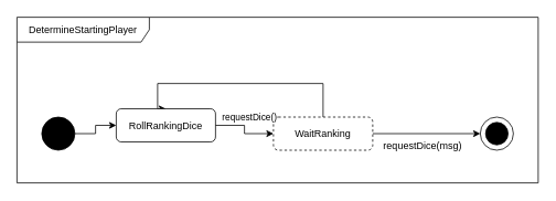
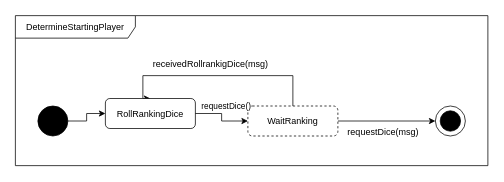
  <mxCell id="0" />
  <mxCell id="1" parent="0" />
  <mxCell id="2" value="DetermineStartingPlayer" style="shape=umlFrame;whiteSpace=wrap;html=1;pointerEvents=0;recursiveResize=0;container=1;collapsible=0;width=160;" parent="1" vertex="1"><mxGeometry x="20" y="20" width="630" height="200" as="geometry" /></mxCell>
  <mxCell id="3" value="" style="ellipse;whiteSpace=wrap;html=1;aspect=fixed;" parent="2" vertex="1"><mxGeometry x="560" y="120.5" width="40" height="40" as="geometry" /></mxCell>
  <mxCell id="4" value="" style="ellipse;whiteSpace=wrap;html=1;aspect=fixed;fillColor=#000000;" parent="2" vertex="1"><mxGeometry x="566.41" y="126.91" width="27.18" height="27.18" as="geometry" /></mxCell>
  <mxCell id="5" style="edgeStyle=orthogonalEdgeStyle;rounded=0;orthogonalLoop=1;jettySize=auto;html=1;exitX=0.5;exitY=0;exitDx=0;exitDy=0;entryX=0.5;entryY=0;entryDx=0;entryDy=0;" edge="1" parent="2" source="7" target="9"><mxGeometry relative="1" as="geometry"><Array as="points"><mxPoint x="370" y="80" /><mxPoint x="170" y="80" /></Array></mxGeometry></mxCell>
  <mxCell id="6" style="edgeStyle=orthogonalEdgeStyle;rounded=0;orthogonalLoop=1;jettySize=auto;html=1;exitX=1;exitY=0.5;exitDx=0;exitDy=0;entryX=0;entryY=0.5;entryDx=0;entryDy=0;" edge="1" parent="2" source="7" target="3"><mxGeometry relative="1" as="geometry" /></mxCell>
  <mxCell id="7" value="WaitRanking" style="rounded=1;whiteSpace=wrap;html=1;dashed=1;" parent="2" vertex="1"><mxGeometry x="310" y="120.5" width="120" height="40" as="geometry" /></mxCell>
  <mxCell id="8" value="" style="ellipse;whiteSpace=wrap;html=1;aspect=fixed;fillColor=#000000;" parent="2" vertex="1"><mxGeometry x="30" y="120.5" width="40" height="40" as="geometry" /></mxCell>
  <mxCell id="9" value="RollRankingDice" style="rounded=1;whiteSpace=wrap;html=1;" parent="2" vertex="1"><mxGeometry x="120" y="110.5" width="120" height="40" as="geometry" /></mxCell>
  <mxCell id="10" style="edgeStyle=orthogonalEdgeStyle;rounded=0;orthogonalLoop=1;jettySize=auto;html=1;entryX=0;entryY=0.5;entryDx=0;entryDy=0;" parent="2" source="8" target="9" edge="1"><mxGeometry relative="1" as="geometry" /></mxCell>
  <mxCell id="11" style="edgeStyle=orthogonalEdgeStyle;rounded=0;orthogonalLoop=1;jettySize=auto;html=1;entryX=0;entryY=0.5;entryDx=0;entryDy=0;" parent="2" source="9" target="7" edge="1"><mxGeometry relative="1" as="geometry" /></mxCell>
  <mxCell id="12" value="requestDice()" style="edgeLabel;html=1;align=center;verticalAlign=middle;resizable=0;points=[];" parent="11" vertex="1" connectable="0"><mxGeometry x="-0.233" y="-5" relative="1" as="geometry"><mxPoint x="9" y="-15" as="offset" /></mxGeometry></mxCell>
+ <mxCell id="13" value="receivedRollrankigDice(msg)" style="text;html=1;align=center;verticalAlign=middle;resizable=0;points=[];autosize=1;strokeColor=none;fillColor=none;" vertex="1" parent="2"><mxGeometry x="170" y="50" width="180" height="30" as="geometry" /></mxCell>
  <mxCell id="14" value="requestDice(msg)" style="text;html=1;align=center;verticalAlign=middle;resizable=0;points=[];autosize=1;strokeColor=none;fillColor=none;" vertex="1" parent="2"><mxGeometry x="430" y="140" width="120" height="30" as="geometry" /></mxCell>
